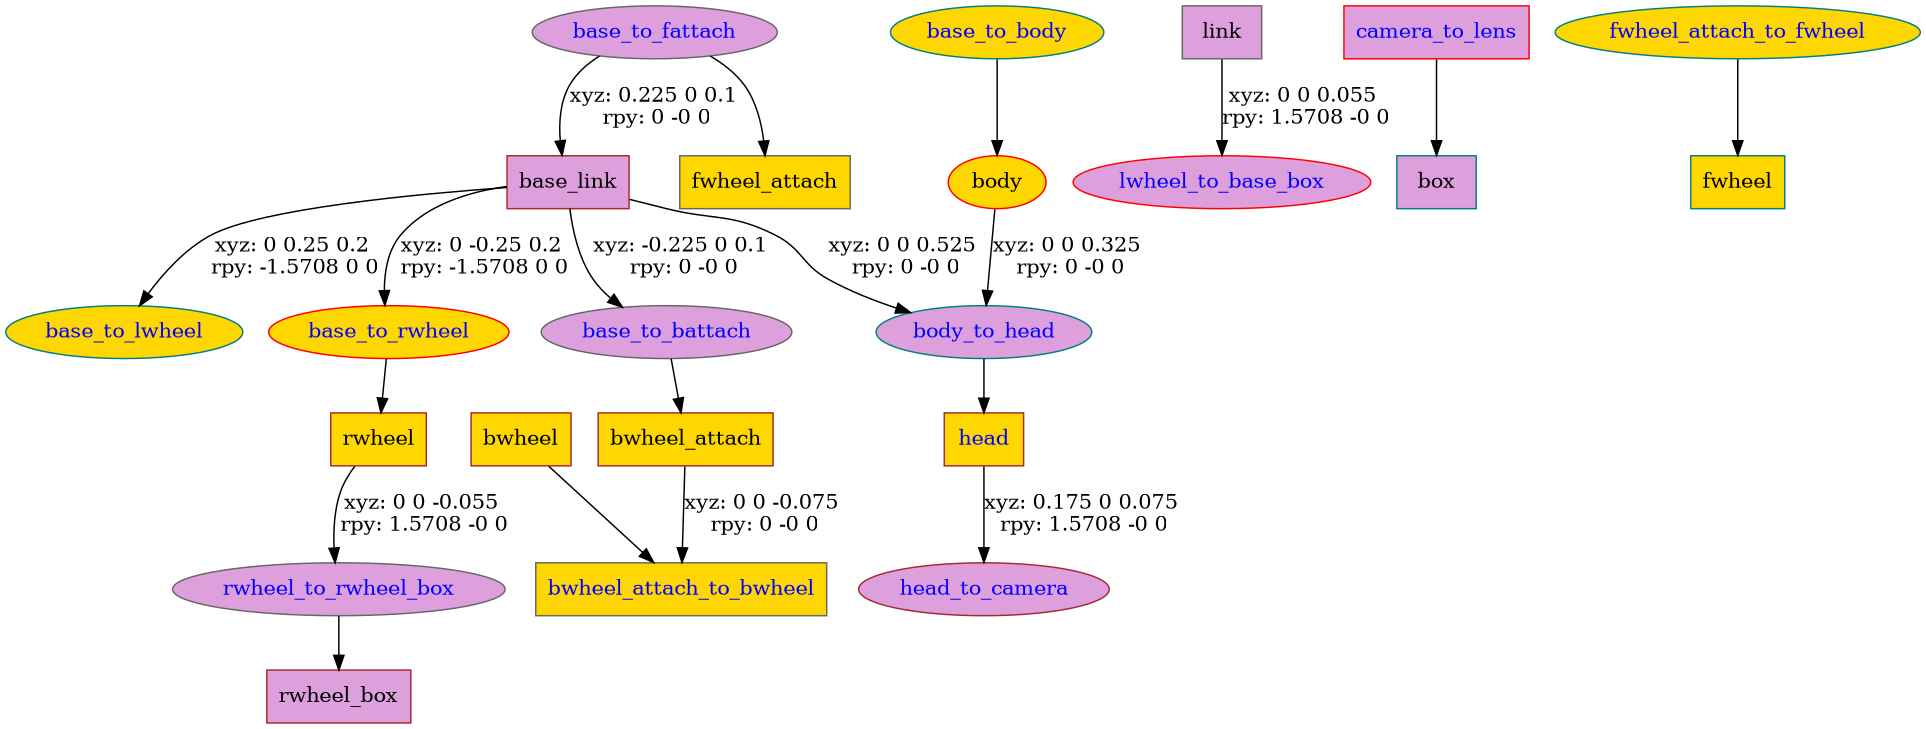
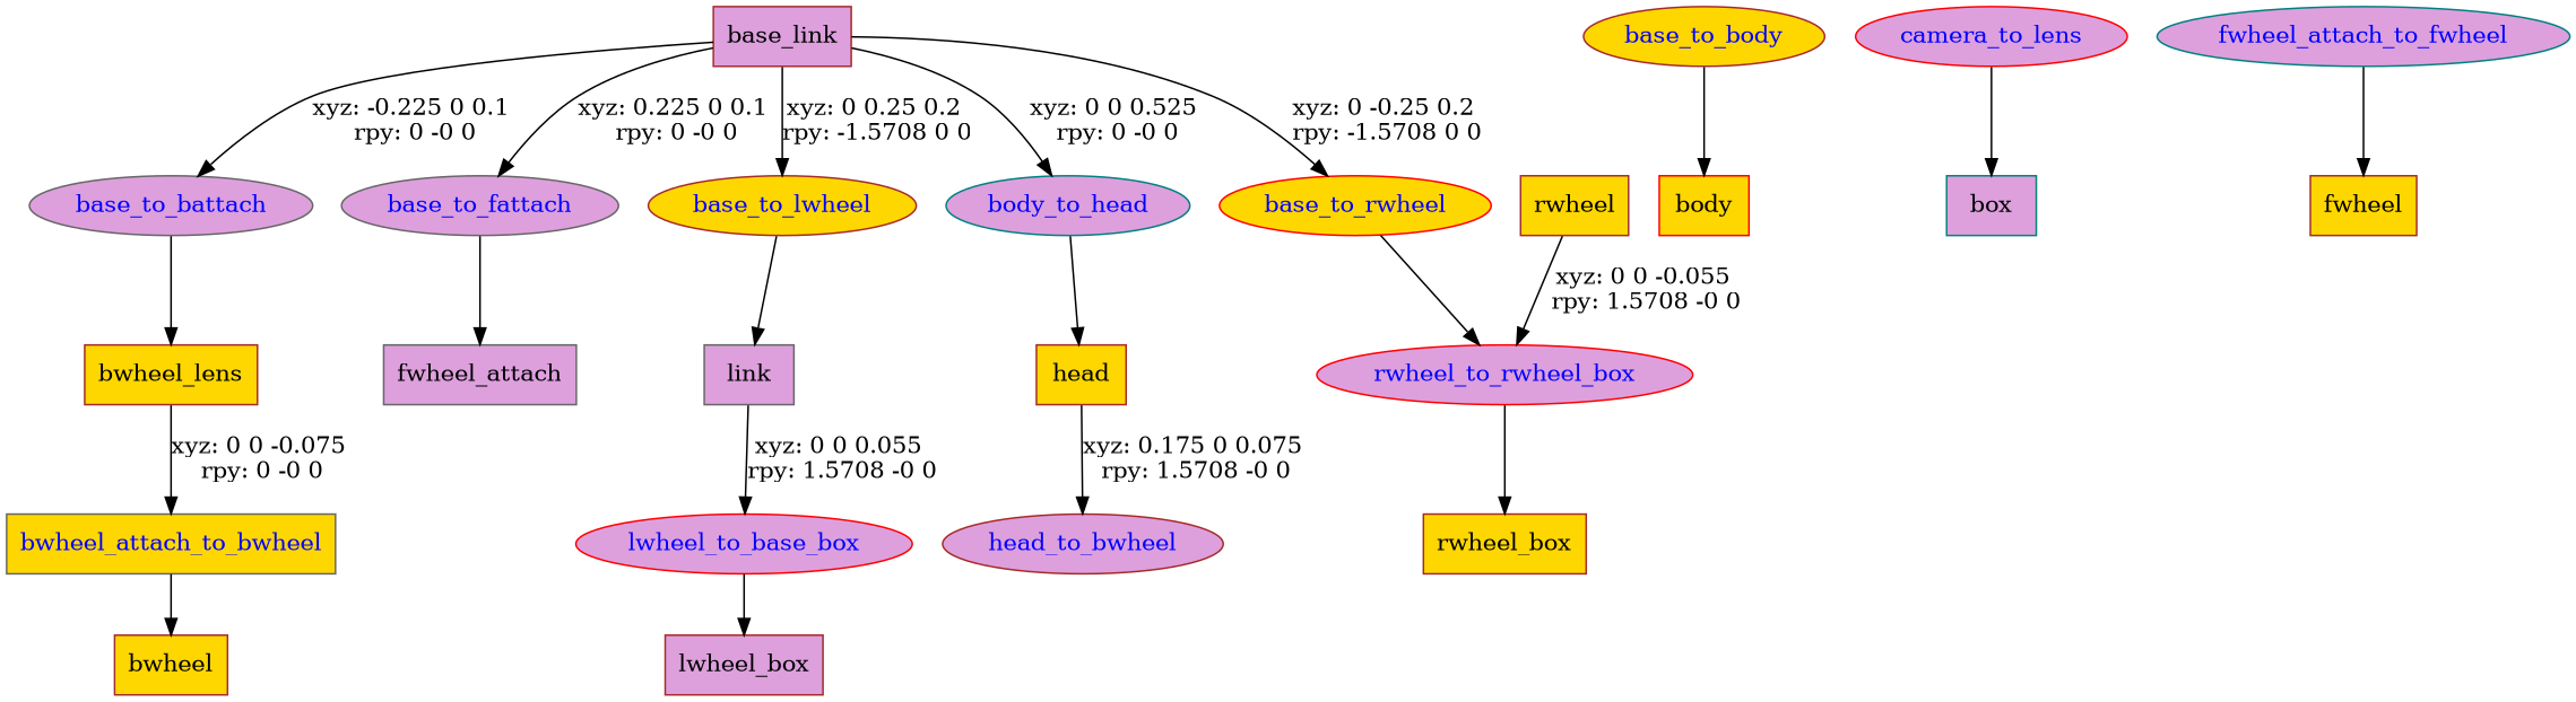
  digraph {
    node [color=brown fillcolor=plum shape=box style=filled]
    n1 [label=base_link]
    base_to_battach [color=gray40 fontcolor=blue shape=ellipse]
    base_to_fattach [color=gray40 fontcolor=blue shape=ellipse]
-   base_to_lwheel [color=teal fillcolor=gold fontcolor=blue shape=ellipse]
+   base_to_lwheel [fillcolor=gold fontcolor=blue shape=ellipse]
    base_to_rwheel [color=red fillcolor=gold fontcolor=blue shape=ellipse]
    body_to_head [color=teal fontcolor=blue shape=ellipse]
-   n7 [fillcolor=gold label=bwheel_attach]
-   base_to_body [color=teal fillcolor=gold fontcolor=blue shape=ellipse]
-   n9 [color=red fillcolor=gold label=body shape=ellipse]
-   n10 [color=gray40 fillcolor=gold label=fwheel_attach]
+   n7 [fillcolor=gold label=bwheel_lens]
+   base_to_body [fillcolor=gold fontcolor=blue shape=ellipse]
+   n9 [color=red fillcolor=gold label=body]
+   n10 [color=gray40 label=fwheel_attach]
    n11 [color=gray40 label=link]
    n12 [fillcolor=gold label=rwheel]
    bwheel_attach_to_bwheel [color=gray40 fillcolor=gold fontcolor=blue]
    n14 [fillcolor=gold label=bwheel]
-   n15 [fillcolor=gold label=head fontcolor=blue]
-   head_to_camera [fontcolor=blue shape=ellipse]
-   camera_to_lens [color=red fontcolor=blue]
+   n15 [fillcolor=gold label=head]
+   head_to_camera [fontcolor=blue shape=ellipse label=head_to_bwheel]
+   camera_to_lens [color=red fontcolor=blue shape=ellipse]
    n18 [color=teal label=box]
-   fwheel_attach_to_fwheel [color=teal fillcolor=gold fontcolor=blue shape=ellipse]
-   n20 [color=teal fillcolor=gold label=fwheel]
+   fwheel_attach_to_fwheel [color=teal fontcolor=blue shape=ellipse]
+   n20 [fillcolor=gold label=fwheel]
    n21 [color=red fontcolor=blue label=lwheel_to_base_box shape=ellipse]
-   rwheel_to_rwheel_box [color=gray40 fontcolor=blue shape=ellipse]
-   n24 [label=rwheel_box]
+   n22 [label=lwheel_box]
+   rwheel_to_rwheel_box [color=red fontcolor=blue shape=ellipse]
+   n24 [fillcolor=gold label=rwheel_box]
    n1 -> base_to_battach [label="xyz: -0.225 0 0.1 \nrpy: 0 -0 0"]
-   base_to_fattach -> n1 [label="xyz: 0.225 0 0.1 \nrpy: 0 -0 0"]
+   n1 -> base_to_fattach [label="xyz: 0.225 0 0.1 \nrpy: 0 -0 0"]
    n1 -> base_to_lwheel [label="xyz: 0 0.25 0.2 \nrpy: -1.5708 0 0"]
    n1 -> base_to_rwheel [label="xyz: 0 -0.25 0.2 \nrpy: -1.5708 0 0"]
    n1 -> body_to_head [label="xyz: 0 0 0.525 \nrpy: 0 -0 0"]
    base_to_battach -> n7
    base_to_fattach -> n10
-   base_to_rwheel -> n12
+   base_to_lwheel -> n11
+   base_to_rwheel -> rwheel_to_rwheel_box
    body_to_head -> n15
    n7 -> bwheel_attach_to_bwheel [label="xyz: 0 0 -0.075 \nrpy: 0 -0 0"]
    base_to_body -> n9
-   n9 -> body_to_head [label="xyz: 0 0 0.325 \nrpy: 0 -0 0"]
    n11 -> n21 [label="xyz: 0 0 0.055 \nrpy: 1.5708 -0 0"]
    n12 -> rwheel_to_rwheel_box [label="xyz: 0 0 -0.055 \nrpy: 1.5708 -0 0"]
-   n14 -> bwheel_attach_to_bwheel
+   bwheel_attach_to_bwheel -> n14
    n15 -> head_to_camera [label="xyz: 0.175 0 0.075 \nrpy: 1.5708 -0 0"]
    camera_to_lens -> n18
    fwheel_attach_to_fwheel -> n20
+   n21 -> n22
    rwheel_to_rwheel_box -> n24
  }
